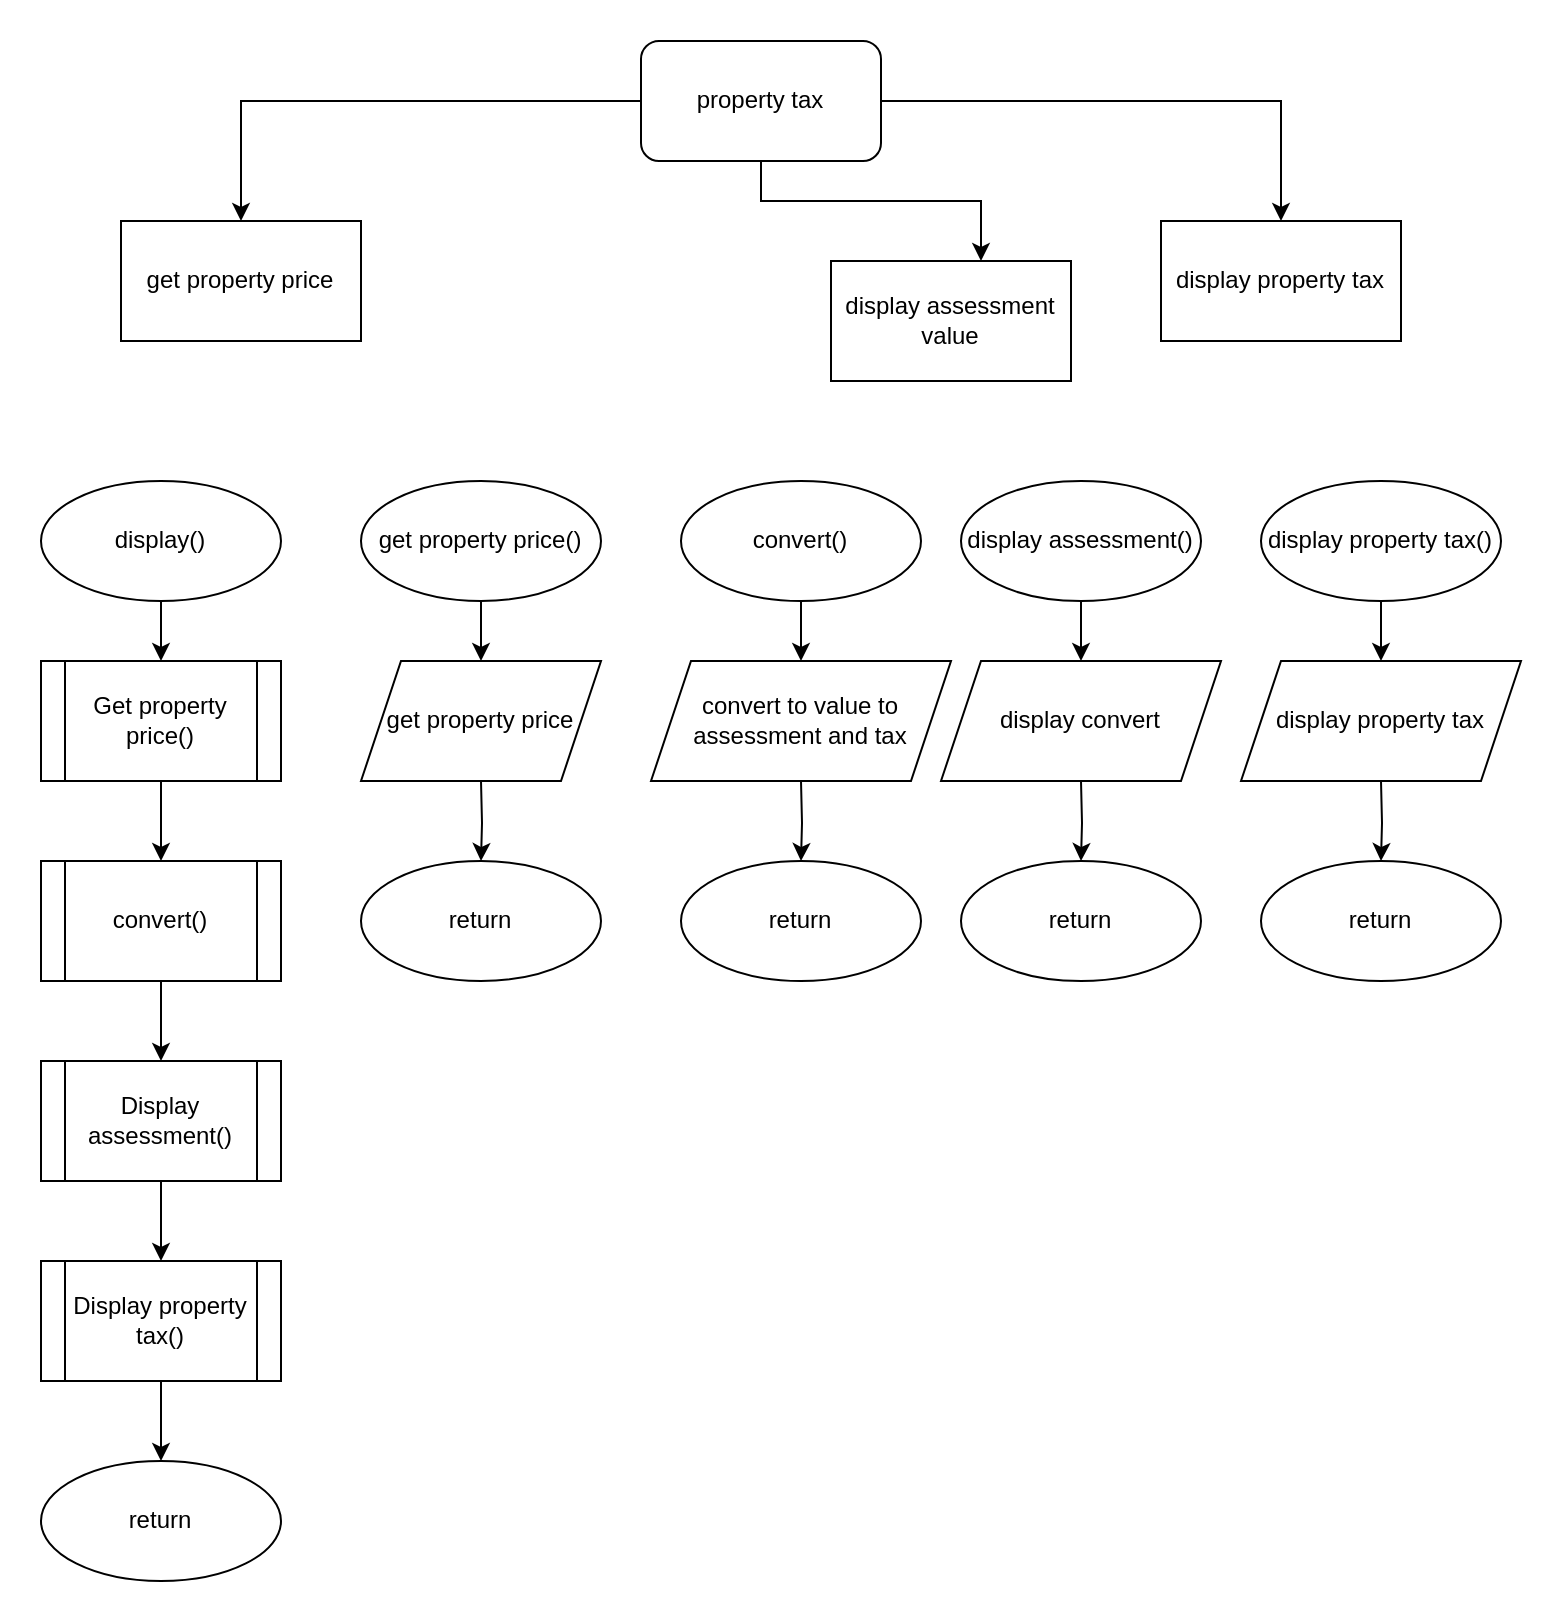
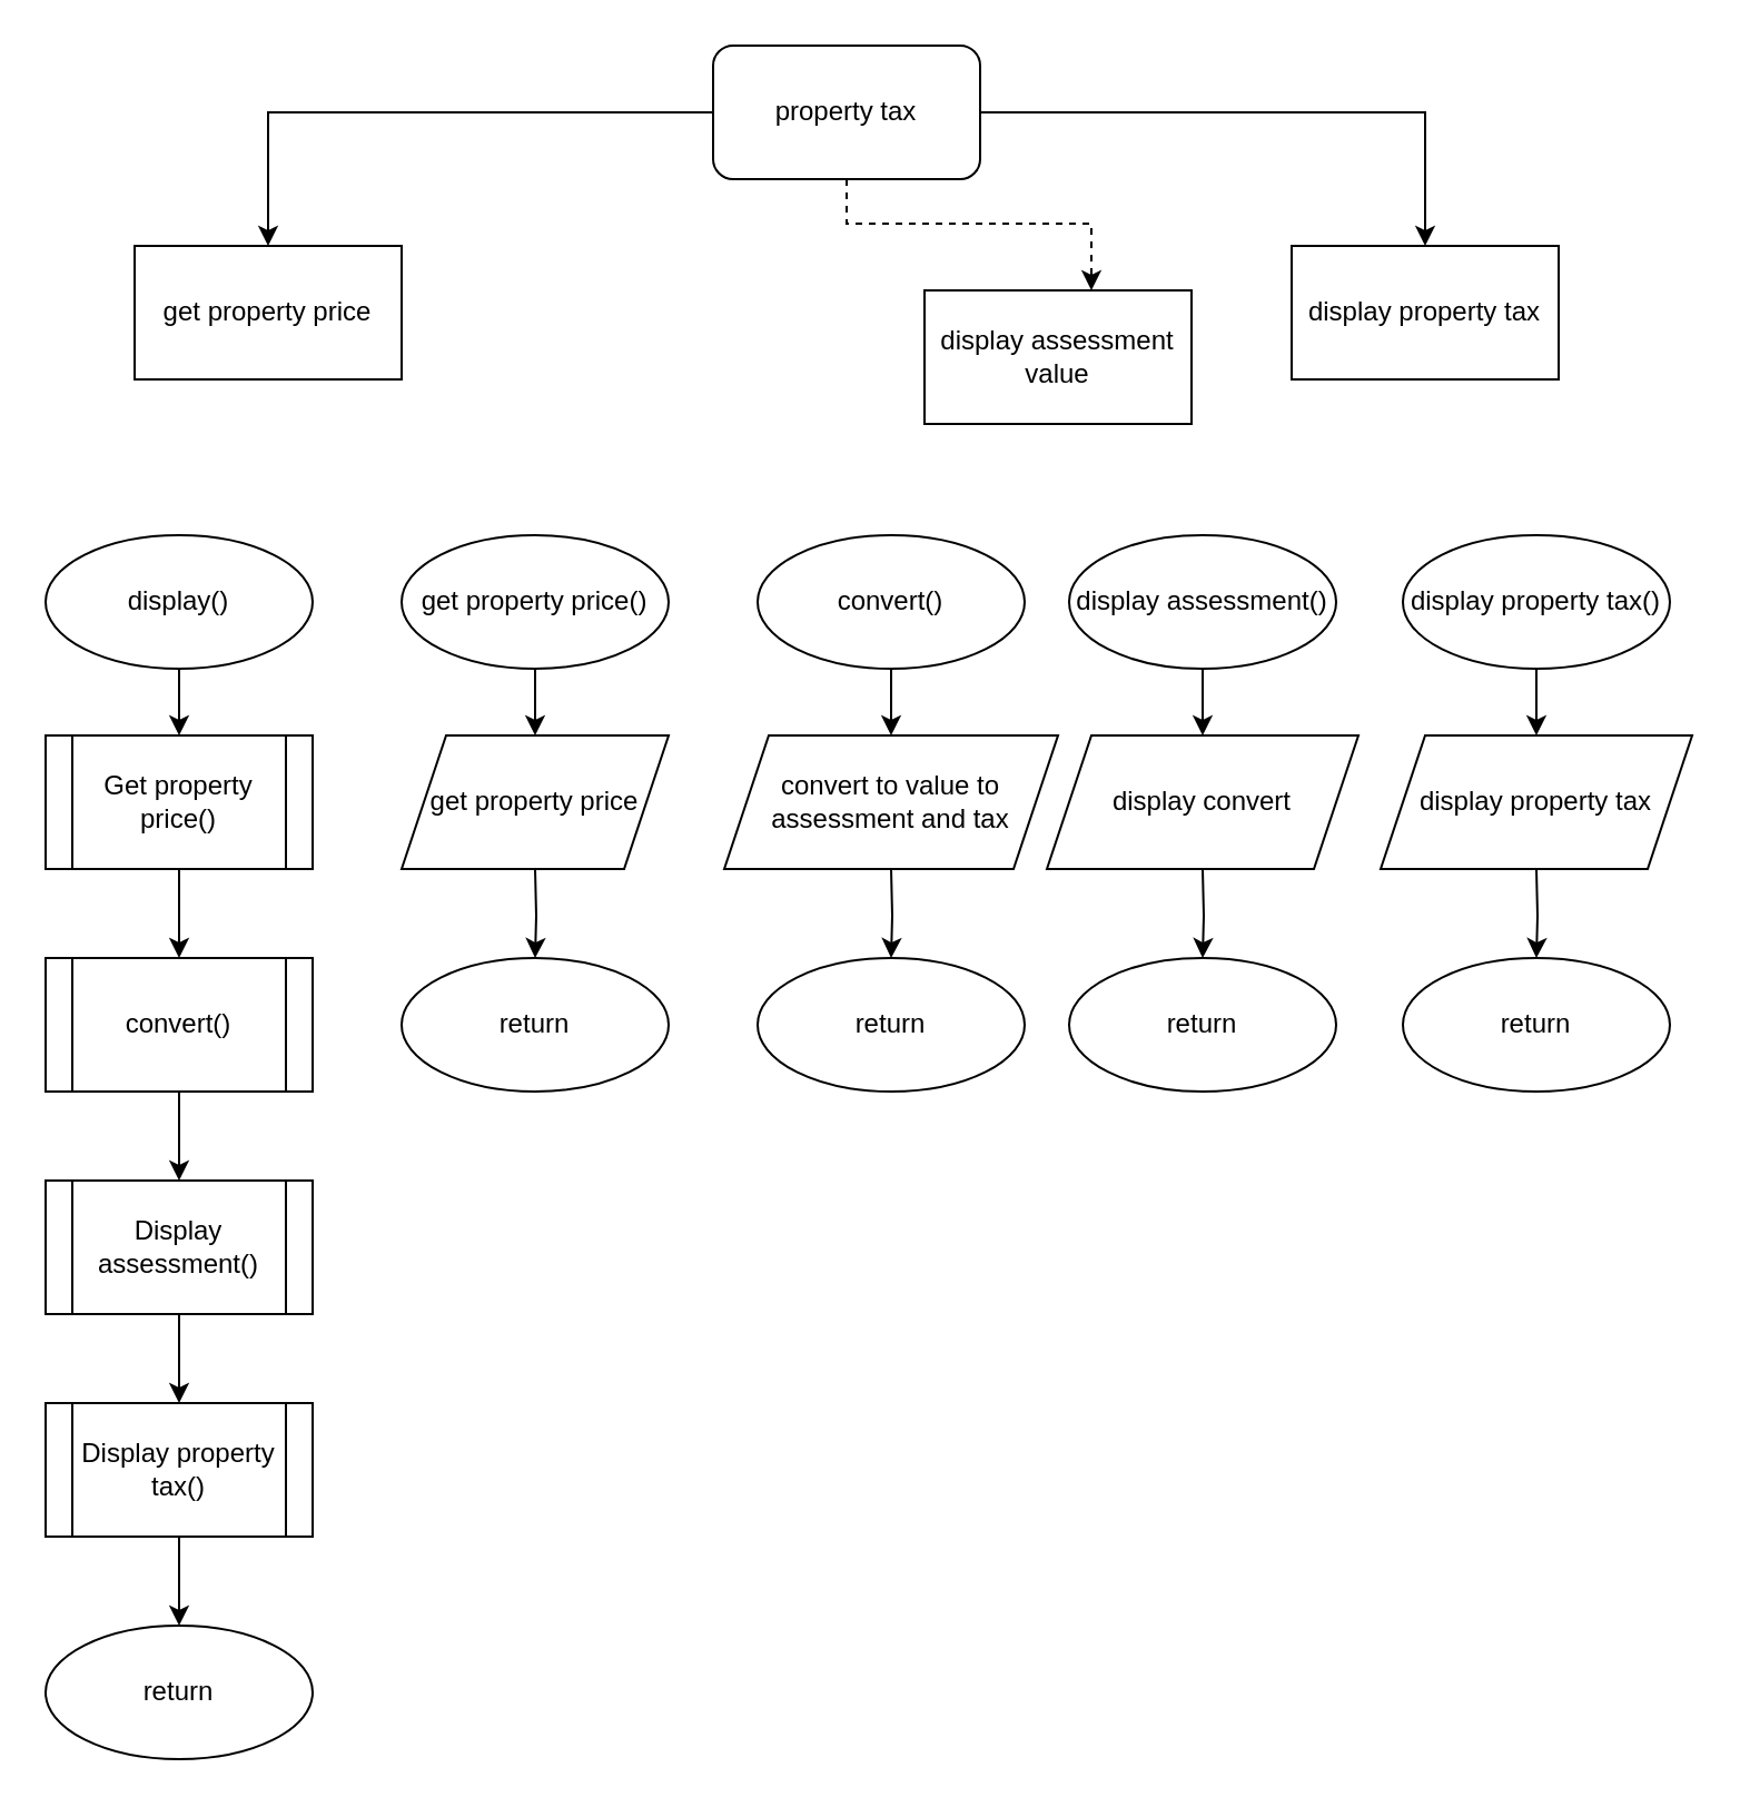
  <mxCell id="0" />
  <mxCell id="1" parent="0" />
  <mxCell id="2" value="" style="edgeStyle=orthogonalEdgeStyle;rounded=0;orthogonalLoop=1;jettySize=auto;html=1;" edge="1" parent="1" source="5" target="6"><mxGeometry relative="1" as="geometry" /></mxCell>
- <mxCell id="3" value="" style="edgeStyle=orthogonalEdgeStyle;rounded=0;orthogonalLoop=1;jettySize=auto;html=1;" edge="1" parent="1" source="5" target="7"><mxGeometry relative="1" as="geometry"><Array as="points"><mxPoint x="380" y="100" /><mxPoint x="490" y="100" /></Array></mxGeometry></mxCell>
+ <mxCell id="3" value="" style="edgeStyle=orthogonalEdgeStyle;rounded=0;orthogonalLoop=1;jettySize=auto;html=1;dashed=1;" edge="1" parent="1" source="5" target="7"><mxGeometry relative="1" as="geometry"><Array as="points"><mxPoint x="380" y="100" /><mxPoint x="490" y="100" /></Array></mxGeometry></mxCell>
  <mxCell id="4" value="" style="edgeStyle=orthogonalEdgeStyle;rounded=0;orthogonalLoop=1;jettySize=auto;html=1;" edge="1" parent="1" source="5" target="8"><mxGeometry relative="1" as="geometry" /></mxCell>
  <mxCell id="5" value="property tax" style="whiteSpace=wrap;html=1;rounded=1;" vertex="1" parent="1"><mxGeometry x="320" y="20" width="120" height="60" as="geometry" /></mxCell>
  <mxCell id="6" value="get property price" style="rounded=0;whiteSpace=wrap;html=1;" vertex="1" parent="1"><mxGeometry x="60" y="110" width="120" height="60" as="geometry" /></mxCell>
  <mxCell id="7" value="display assessment value " style="rounded=0;whiteSpace=wrap;html=1;" vertex="1" parent="1"><mxGeometry x="415" y="130" width="120" height="60" as="geometry" /></mxCell>
  <mxCell id="8" value="display property tax" style="rounded=0;whiteSpace=wrap;html=1;" vertex="1" parent="1"><mxGeometry x="580" y="110" width="120" height="60" as="geometry" /></mxCell>
  <mxCell id="9" value="" style="edgeStyle=orthogonalEdgeStyle;rounded=0;orthogonalLoop=1;jettySize=auto;html=1;" edge="1" parent="1" source="10" target="12"><mxGeometry relative="1" as="geometry" /></mxCell>
  <mxCell id="10" value="display()" style="ellipse;whiteSpace=wrap;html=1;" vertex="1" parent="1"><mxGeometry x="20" y="240" width="120" height="60" as="geometry" /></mxCell>
  <mxCell id="11" value="" style="edgeStyle=orthogonalEdgeStyle;rounded=0;orthogonalLoop=1;jettySize=auto;html=1;" edge="1" parent="1" source="12" target="14"><mxGeometry relative="1" as="geometry" /></mxCell>
  <mxCell id="12" value="Get property price()" style="shape=process;whiteSpace=wrap;html=1;backgroundOutline=1;" vertex="1" parent="1"><mxGeometry x="20" y="330" width="120" height="60" as="geometry" /></mxCell>
  <mxCell id="13" value="" style="edgeStyle=orthogonalEdgeStyle;rounded=0;orthogonalLoop=1;jettySize=auto;html=1;" edge="1" parent="1" source="14" target="16"><mxGeometry relative="1" as="geometry" /></mxCell>
  <mxCell id="14" value="convert()" style="shape=process;whiteSpace=wrap;html=1;backgroundOutline=1;" vertex="1" parent="1"><mxGeometry x="20" y="430" width="120" height="60" as="geometry" /></mxCell>
  <mxCell id="15" style="edgeStyle=orthogonalEdgeStyle;rounded=0;orthogonalLoop=1;jettySize=auto;html=1;entryX=0.5;entryY=0;entryDx=0;entryDy=0;" edge="1" parent="1" source="16" target="18"><mxGeometry relative="1" as="geometry" /></mxCell>
  <mxCell id="16" value="Display assessment()" style="shape=process;whiteSpace=wrap;html=1;backgroundOutline=1;" vertex="1" parent="1"><mxGeometry x="20" y="530" width="120" height="60" as="geometry" /></mxCell>
  <mxCell id="17" value="" style="edgeStyle=orthogonalEdgeStyle;rounded=0;orthogonalLoop=1;jettySize=auto;html=1;" edge="1" parent="1" source="18" target="19"><mxGeometry relative="1" as="geometry" /></mxCell>
  <mxCell id="18" value="Display property tax()" style="shape=process;whiteSpace=wrap;html=1;backgroundOutline=1;" vertex="1" parent="1"><mxGeometry x="20" y="630" width="120" height="60" as="geometry" /></mxCell>
  <mxCell id="19" value="return" style="ellipse;whiteSpace=wrap;html=1;" vertex="1" parent="1"><mxGeometry x="20" y="730" width="120" height="60" as="geometry" /></mxCell>
  <mxCell id="20" value="" style="edgeStyle=orthogonalEdgeStyle;rounded=0;orthogonalLoop=1;jettySize=auto;html=1;" edge="1" parent="1" source="21"><mxGeometry relative="1" as="geometry"><mxPoint x="240" y="330" as="targetPoint" /></mxGeometry></mxCell>
  <mxCell id="21" value="get property price()" style="ellipse;whiteSpace=wrap;html=1;" vertex="1" parent="1"><mxGeometry x="180" y="240" width="120" height="60" as="geometry" /></mxCell>
  <mxCell id="22" value="" style="edgeStyle=orthogonalEdgeStyle;rounded=0;orthogonalLoop=1;jettySize=auto;html=1;" edge="1" parent="1" target="32"><mxGeometry relative="1" as="geometry"><mxPoint x="240" y="390" as="sourcePoint" /></mxGeometry></mxCell>
  <mxCell id="23" value="" style="edgeStyle=orthogonalEdgeStyle;rounded=0;orthogonalLoop=1;jettySize=auto;html=1;" edge="1" parent="1" source="24"><mxGeometry relative="1" as="geometry"><mxPoint x="400" y="330" as="targetPoint" /></mxGeometry></mxCell>
  <mxCell id="24" value="convert()" style="ellipse;whiteSpace=wrap;html=1;" vertex="1" parent="1"><mxGeometry x="340" y="240" width="120" height="60" as="geometry" /></mxCell>
  <mxCell id="25" value="" style="edgeStyle=orthogonalEdgeStyle;rounded=0;orthogonalLoop=1;jettySize=auto;html=1;" edge="1" parent="1" target="33"><mxGeometry relative="1" as="geometry"><mxPoint x="400" y="390" as="sourcePoint" /></mxGeometry></mxCell>
  <mxCell id="26" value="" style="edgeStyle=orthogonalEdgeStyle;rounded=0;orthogonalLoop=1;jettySize=auto;html=1;" edge="1" parent="1" source="27"><mxGeometry relative="1" as="geometry"><mxPoint x="690" y="330" as="targetPoint" /></mxGeometry></mxCell>
  <mxCell id="27" value="display property tax()" style="ellipse;whiteSpace=wrap;html=1;" vertex="1" parent="1"><mxGeometry x="630" y="240" width="120" height="60" as="geometry" /></mxCell>
  <mxCell id="28" value="" style="edgeStyle=orthogonalEdgeStyle;rounded=0;orthogonalLoop=1;jettySize=auto;html=1;" edge="1" parent="1" target="35"><mxGeometry relative="1" as="geometry"><mxPoint x="690" y="390" as="sourcePoint" /></mxGeometry></mxCell>
  <mxCell id="29" value="" style="edgeStyle=orthogonalEdgeStyle;rounded=0;orthogonalLoop=1;jettySize=auto;html=1;" edge="1" parent="1" source="30"><mxGeometry relative="1" as="geometry"><mxPoint x="540" y="330" as="targetPoint" /></mxGeometry></mxCell>
  <mxCell id="30" value="display assessment()" style="ellipse;whiteSpace=wrap;html=1;" vertex="1" parent="1"><mxGeometry x="480" y="240" width="120" height="60" as="geometry" /></mxCell>
  <mxCell id="31" value="" style="edgeStyle=orthogonalEdgeStyle;rounded=0;orthogonalLoop=1;jettySize=auto;html=1;" edge="1" parent="1" target="34"><mxGeometry relative="1" as="geometry"><mxPoint x="540" y="390" as="sourcePoint" /></mxGeometry></mxCell>
  <mxCell id="32" value="return" style="ellipse;whiteSpace=wrap;html=1;" vertex="1" parent="1"><mxGeometry x="180" y="430" width="120" height="60" as="geometry" /></mxCell>
  <mxCell id="33" value="return" style="ellipse;whiteSpace=wrap;html=1;" vertex="1" parent="1"><mxGeometry x="340" y="430" width="120" height="60" as="geometry" /></mxCell>
  <mxCell id="34" value="return" style="ellipse;whiteSpace=wrap;html=1;" vertex="1" parent="1"><mxGeometry x="480" y="430" width="120" height="60" as="geometry" /></mxCell>
  <mxCell id="35" value="return" style="ellipse;whiteSpace=wrap;html=1;" vertex="1" parent="1"><mxGeometry x="630" y="430" width="120" height="60" as="geometry" /></mxCell>
  <mxCell id="36" value="get property price" style="shape=parallelogram;perimeter=parallelogramPerimeter;whiteSpace=wrap;html=1;fixedSize=1;" vertex="1" parent="1"><mxGeometry x="180" y="330" width="120" height="60" as="geometry" /></mxCell>
  <mxCell id="37" value="convert to value to assessment and tax" style="shape=parallelogram;perimeter=parallelogramPerimeter;whiteSpace=wrap;html=1;fixedSize=1;" vertex="1" parent="1"><mxGeometry x="325" y="330" width="150" height="60" as="geometry" /></mxCell>
  <mxCell id="38" value="display convert" style="shape=parallelogram;perimeter=parallelogramPerimeter;whiteSpace=wrap;html=1;fixedSize=1;" vertex="1" parent="1"><mxGeometry x="470" y="330" width="140" height="60" as="geometry" /></mxCell>
  <mxCell id="39" value="display property tax" style="shape=parallelogram;perimeter=parallelogramPerimeter;whiteSpace=wrap;html=1;fixedSize=1;" vertex="1" parent="1"><mxGeometry x="620" y="330" width="140" height="60" as="geometry" /></mxCell>
